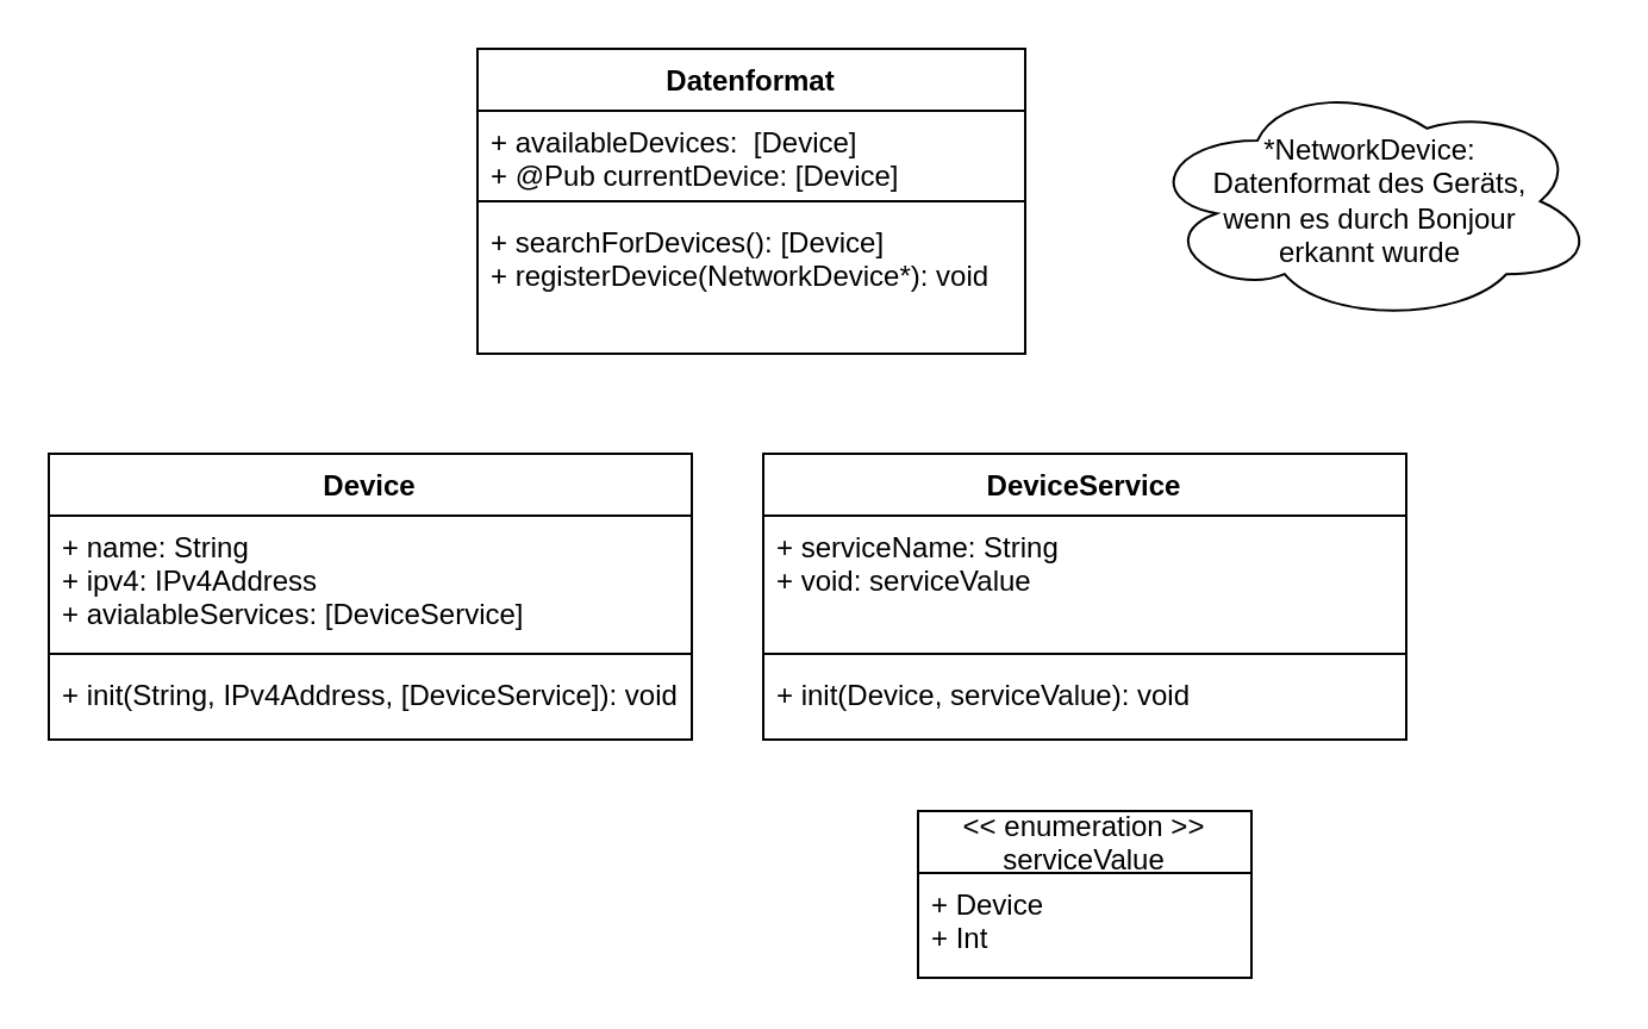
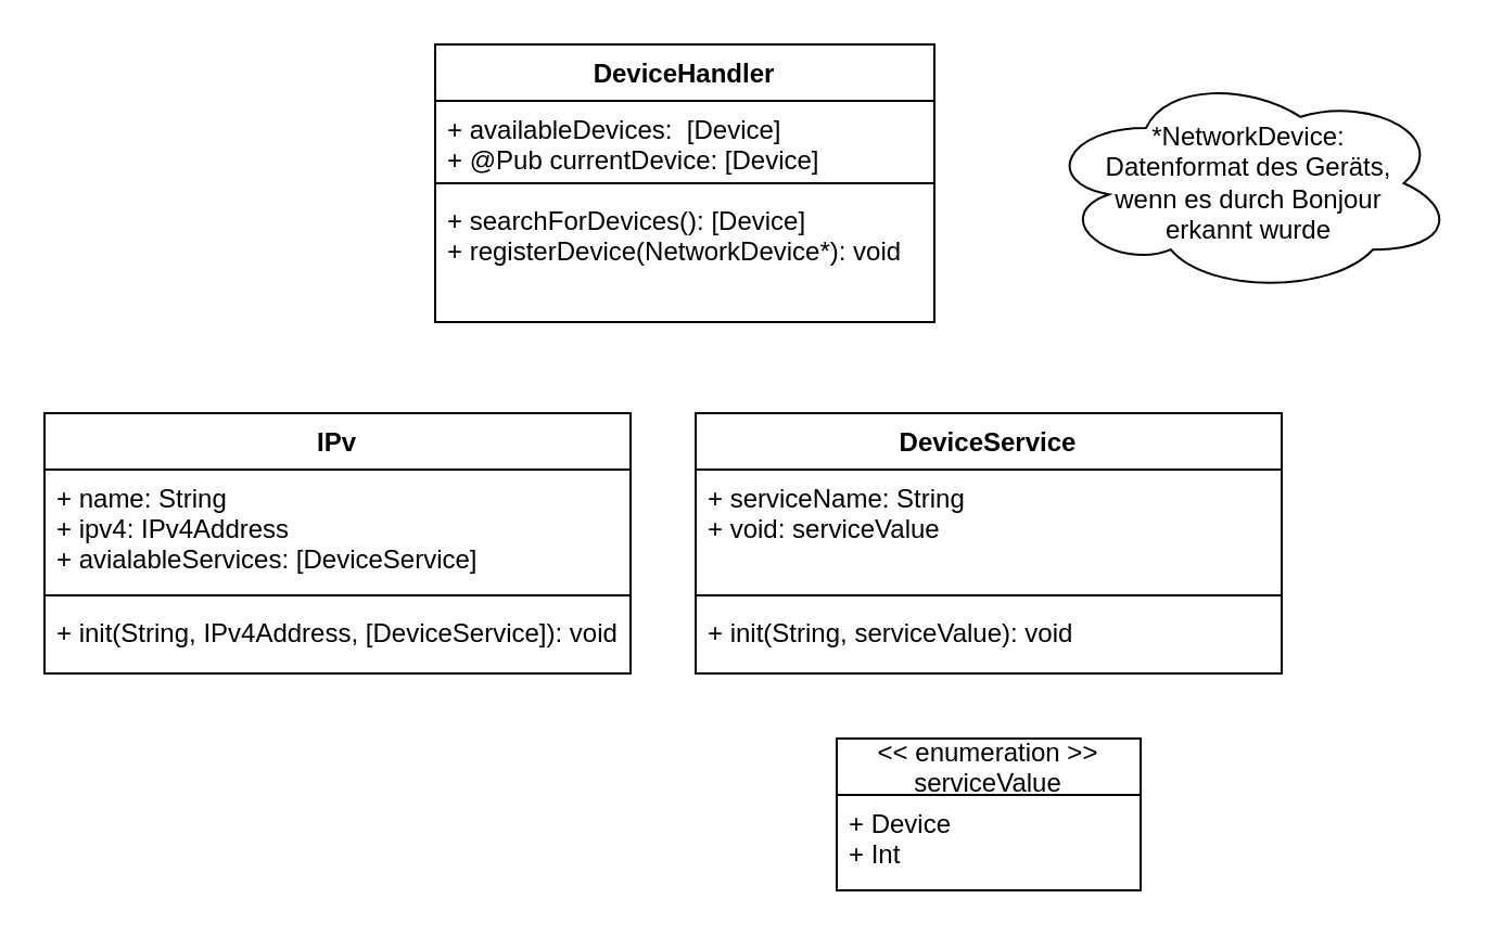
  <mxCell id="0" />
  <mxCell id="1" parent="0" />
- <mxCell id="2" value="Device" style="swimlane;fontStyle=1;align=center;verticalAlign=top;childLayout=stackLayout;horizontal=1;startSize=26;horizontalStack=0;resizeParent=1;resizeParentMax=0;resizeLast=0;collapsible=1;marginBottom=0;" parent="1" vertex="1"><mxGeometry x="20" y="190" width="270" height="120" as="geometry" /></mxCell>
+ <mxCell id="2" value="IPv" style="swimlane;fontStyle=1;align=center;verticalAlign=top;childLayout=stackLayout;horizontal=1;startSize=26;horizontalStack=0;resizeParent=1;resizeParentMax=0;resizeLast=0;collapsible=1;marginBottom=0;" parent="1" vertex="1"><mxGeometry x="20" y="190" width="270" height="120" as="geometry" /></mxCell>
  <mxCell id="3" value="+ name: String&#10;+ ipv4: IPv4Address&#10;+ avialableServices: [DeviceService]" style="text;strokeColor=none;fillColor=none;align=left;verticalAlign=top;spacingLeft=4;spacingRight=4;overflow=hidden;rotatable=0;points=[[0,0.5],[1,0.5]];portConstraint=eastwest;" parent="2" vertex="1"><mxGeometry y="26" width="270" height="54" as="geometry" /></mxCell>
  <mxCell id="4" value="" style="line;strokeWidth=1;fillColor=none;align=left;verticalAlign=middle;spacingTop=-1;spacingLeft=3;spacingRight=3;rotatable=0;labelPosition=right;points=[];portConstraint=eastwest;" parent="2" vertex="1"><mxGeometry y="80" width="270" height="8" as="geometry" /></mxCell>
  <mxCell id="5" value="+ init(String, IPv4Address, [DeviceService]): void" style="text;strokeColor=none;fillColor=none;align=left;verticalAlign=top;spacingLeft=4;spacingRight=4;overflow=hidden;rotatable=0;points=[[0,0.5],[1,0.5]];portConstraint=eastwest;" parent="2" vertex="1"><mxGeometry y="88" width="270" height="32" as="geometry" /></mxCell>
  <mxCell id="6" value="DeviceService" style="swimlane;fontStyle=1;align=center;verticalAlign=top;childLayout=stackLayout;horizontal=1;startSize=26;horizontalStack=0;resizeParent=1;resizeParentMax=0;resizeLast=0;collapsible=1;marginBottom=0;" parent="1" vertex="1"><mxGeometry x="320" y="190" width="270" height="120" as="geometry" /></mxCell>
  <mxCell id="7" value="+ serviceName: String&#10;+ void: serviceValue" style="text;strokeColor=none;fillColor=none;align=left;verticalAlign=top;spacingLeft=4;spacingRight=4;overflow=hidden;rotatable=0;points=[[0,0.5],[1,0.5]];portConstraint=eastwest;" parent="6" vertex="1"><mxGeometry y="26" width="270" height="54" as="geometry" /></mxCell>
  <mxCell id="8" value="" style="line;strokeWidth=1;fillColor=none;align=left;verticalAlign=middle;spacingTop=-1;spacingLeft=3;spacingRight=3;rotatable=0;labelPosition=right;points=[];portConstraint=eastwest;" parent="6" vertex="1"><mxGeometry y="80" width="270" height="8" as="geometry" /></mxCell>
- <mxCell id="9" value="+ init(Device, serviceValue): void" style="text;strokeColor=none;fillColor=none;align=left;verticalAlign=top;spacingLeft=4;spacingRight=4;overflow=hidden;rotatable=0;points=[[0,0.5],[1,0.5]];portConstraint=eastwest;" parent="6" vertex="1"><mxGeometry y="88" width="270" height="32" as="geometry" /></mxCell>
+ <mxCell id="9" value="+ init(String, serviceValue): void" style="text;strokeColor=none;fillColor=none;align=left;verticalAlign=top;spacingLeft=4;spacingRight=4;overflow=hidden;rotatable=0;points=[[0,0.5],[1,0.5]];portConstraint=eastwest;" parent="6" vertex="1"><mxGeometry y="88" width="270" height="32" as="geometry" /></mxCell>
  <mxCell id="10" value="&lt;&lt; enumeration &gt;&gt;&#10;serviceValue" style="swimlane;fontStyle=0;childLayout=stackLayout;horizontal=1;startSize=26;fillColor=none;horizontalStack=0;resizeParent=1;resizeParentMax=0;resizeLast=0;collapsible=1;marginBottom=0;" parent="1" vertex="1"><mxGeometry x="385" y="340" width="140" height="70" as="geometry" /></mxCell>
  <mxCell id="11" value="+ Device&#10;+ Int" style="text;strokeColor=none;fillColor=none;align=left;verticalAlign=top;spacingLeft=4;spacingRight=4;overflow=hidden;rotatable=0;points=[[0,0.5],[1,0.5]];portConstraint=eastwest;" parent="10" vertex="1"><mxGeometry y="26" width="140" height="44" as="geometry" /></mxCell>
- <mxCell id="12" value="Datenformat" style="swimlane;fontStyle=1;align=center;verticalAlign=top;childLayout=stackLayout;horizontal=1;startSize=26;horizontalStack=0;resizeParent=1;resizeParentMax=0;resizeLast=0;collapsible=1;marginBottom=0;" parent="1" vertex="1"><mxGeometry x="200" y="20" width="230" height="128" as="geometry" /></mxCell>
+ <mxCell id="12" value="DeviceHandler" style="swimlane;fontStyle=1;align=center;verticalAlign=top;childLayout=stackLayout;horizontal=1;startSize=26;horizontalStack=0;resizeParent=1;resizeParentMax=0;resizeLast=0;collapsible=1;marginBottom=0;" parent="1" vertex="1"><mxGeometry x="200" y="20" width="230" height="128" as="geometry" /></mxCell>
  <mxCell id="13" value="+ availableDevices:  [Device]&#10;+ @Pub currentDevice: [Device]" style="text;strokeColor=none;fillColor=none;align=left;verticalAlign=top;spacingLeft=4;spacingRight=4;overflow=hidden;rotatable=0;points=[[0,0.5],[1,0.5]];portConstraint=eastwest;" parent="12" vertex="1"><mxGeometry y="26" width="230" height="34" as="geometry" /></mxCell>
  <mxCell id="14" value="" style="line;strokeWidth=1;fillColor=none;align=left;verticalAlign=middle;spacingTop=-1;spacingLeft=3;spacingRight=3;rotatable=0;labelPosition=right;points=[];portConstraint=eastwest;" parent="12" vertex="1"><mxGeometry y="60" width="230" height="8" as="geometry" /></mxCell>
  <mxCell id="15" value="+ searchForDevices(): [Device]&#10;+ registerDevice(NetworkDevice*): void&#10;" style="text;strokeColor=none;fillColor=none;align=left;verticalAlign=top;spacingLeft=4;spacingRight=4;overflow=hidden;rotatable=0;points=[[0,0.5],[1,0.5]];portConstraint=eastwest;" parent="12" vertex="1"><mxGeometry y="68" width="230" height="60" as="geometry" /></mxCell>
  <mxCell id="16" value="*NetworkDevice:&lt;br&gt;Datenformat des Geräts,&lt;br&gt;wenn es durch Bonjour&lt;br&gt;erkannt wurde" style="ellipse;shape=cloud;whiteSpace=wrap;html=1;" vertex="1" parent="1"><mxGeometry x="480" y="33" width="190" height="102" as="geometry" /></mxCell>
